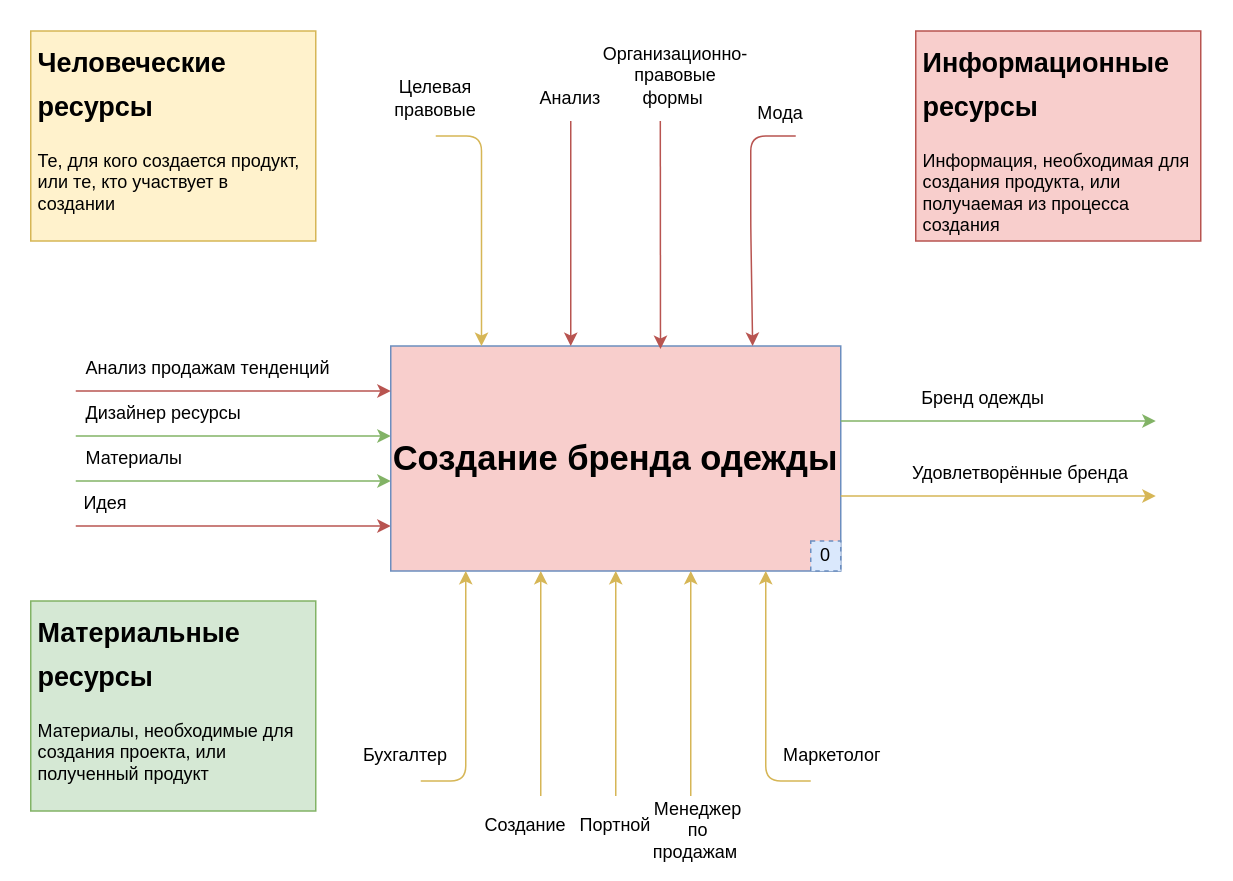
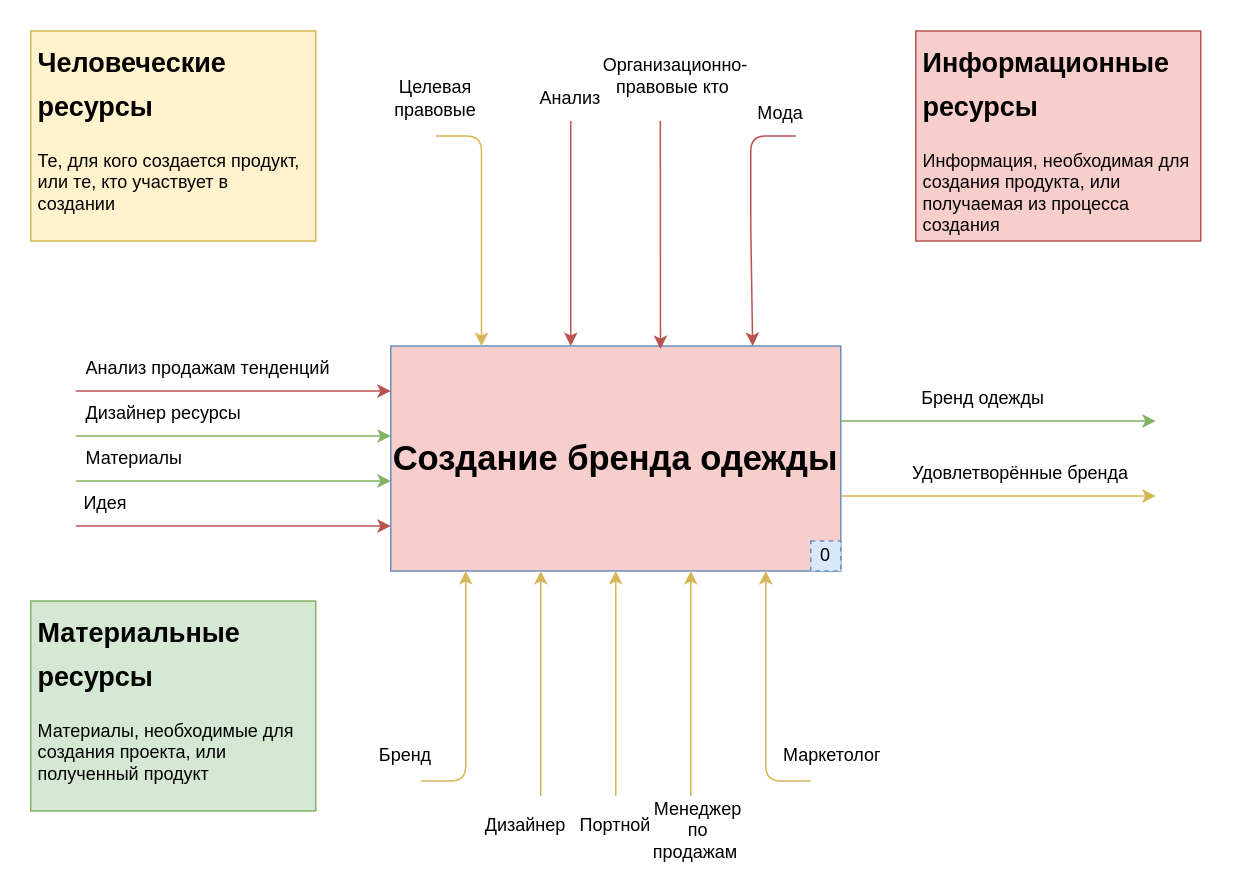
  <mxCell id="0" />
  <mxCell id="1" parent="0" />
  <mxCell id="2" value="" style="endArrow=classic;html=1;rounded=0;fillColor=#f8cecc;strokeColor=#b85450;" parent="1" edge="1"><mxGeometry width="50" height="50" relative="1" as="geometry"><mxPoint x="50" y="350" as="sourcePoint" /><mxPoint x="260" y="350" as="targetPoint" /></mxGeometry></mxCell>
  <mxCell id="3" value="Идея" style="text;html=1;strokeColor=none;fillColor=none;align=center;verticalAlign=middle;whiteSpace=wrap;rounded=0;" parent="1" vertex="1"><mxGeometry x="40" y="320" width="60" height="30" as="geometry" /></mxCell>
  <mxCell id="4" value="" style="endArrow=classic;html=1;rounded=0;fillColor=#d5e8d4;strokeColor=#82b366;" parent="1" edge="1"><mxGeometry width="50" height="50" relative="1" as="geometry"><mxPoint x="50" y="320" as="sourcePoint" /><mxPoint x="260" y="320" as="targetPoint" /></mxGeometry></mxCell>
  <mxCell id="5" value="Материалы" style="text;html=1;strokeColor=none;fillColor=none;align=left;verticalAlign=middle;whiteSpace=wrap;rounded=0;" parent="1" vertex="1"><mxGeometry x="55" y="290" width="70" height="30" as="geometry" /></mxCell>
  <mxCell id="6" value="" style="endArrow=classic;html=1;rounded=0;fillColor=#d5e8d4;strokeColor=#82b366;" parent="1" edge="1"><mxGeometry width="50" height="50" relative="1" as="geometry"><mxPoint x="50" y="290" as="sourcePoint" /><mxPoint x="260" y="290" as="targetPoint" /></mxGeometry></mxCell>
  <mxCell id="7" value="Дизайнер ресурсы" style="text;html=1;align=left;verticalAlign=middle;whiteSpace=wrap;rounded=0;" parent="1" vertex="1"><mxGeometry x="55" y="260" width="130" height="30" as="geometry" /></mxCell>
  <mxCell id="8" value="&lt;b&gt;&lt;font style=&quot;font-size: 23px;&quot;&gt;Создание бренда одежды&lt;/font&gt;&lt;/b&gt;" style="rounded=0;whiteSpace=wrap;html=1;fillColor=#f8cecc;strokeColor=#6c8ebf;" parent="1" vertex="1"><mxGeometry x="260" y="230" width="300" height="150" as="geometry" /></mxCell>
  <mxCell id="9" value="" style="endArrow=classic;html=1;rounded=0;fillColor=#d5e8d4;strokeColor=#82b366;" parent="1" edge="1"><mxGeometry width="50" height="50" relative="1" as="geometry"><mxPoint x="560" y="280" as="sourcePoint" /><mxPoint x="770" y="280" as="targetPoint" /></mxGeometry></mxCell>
  <mxCell id="10" value="Бренд одежды" style="text;html=1;strokeColor=none;fillColor=none;align=center;verticalAlign=middle;whiteSpace=wrap;rounded=0;" parent="1" vertex="1"><mxGeometry x="610" y="250" width="90" height="30" as="geometry" /></mxCell>
  <mxCell id="11" value="" style="endArrow=classic;html=1;rounded=0;fillColor=#f8cecc;strokeColor=#b85450;" parent="1" edge="1"><mxGeometry width="50" height="50" relative="1" as="geometry"><mxPoint x="50" y="260" as="sourcePoint" /><mxPoint x="260" y="260" as="targetPoint" /></mxGeometry></mxCell>
  <mxCell id="12" value="Анализ продажам тенденций" style="text;html=1;strokeColor=none;fillColor=none;align=left;verticalAlign=middle;whiteSpace=wrap;rounded=0;" parent="1" vertex="1"><mxGeometry x="55" y="230" width="185" height="30" as="geometry" /></mxCell>
  <mxCell id="13" value="" style="endArrow=classic;html=1;rounded=0;fillColor=#fff2cc;strokeColor=#d6b656;" parent="1" edge="1"><mxGeometry width="50" height="50" relative="1" as="geometry"><mxPoint x="560" y="330" as="sourcePoint" /><mxPoint x="770" y="330" as="targetPoint" /></mxGeometry></mxCell>
  <mxCell id="14" value="Удовлетворённые бренда" style="text;html=1;strokeColor=none;fillColor=none;align=center;verticalAlign=middle;whiteSpace=wrap;rounded=0;" parent="1" vertex="1"><mxGeometry x="600" y="300" width="160" height="30" as="geometry" /></mxCell>
  <mxCell id="15" value="" style="endArrow=classic;html=1;rounded=0;fillColor=#f8cecc;strokeColor=#b85450;" parent="1" edge="1"><mxGeometry width="50" height="50" relative="1" as="geometry"><mxPoint x="380" y="80" as="sourcePoint" /><mxPoint x="380" y="230" as="targetPoint" /></mxGeometry></mxCell>
  <mxCell id="16" value="" style="endArrow=classic;html=1;rounded=0;entryX=0.315;entryY=-0.004;entryDx=0;entryDy=0;entryPerimeter=0;fillColor=#fff2cc;strokeColor=#d6b656;" parent="1" edge="1"><mxGeometry width="50" height="50" relative="1" as="geometry"><mxPoint x="360" y="530" as="sourcePoint" /><mxPoint x="360" y="380" as="targetPoint" /></mxGeometry></mxCell>
- <mxCell id="17" value="Создание" style="text;html=1;strokeColor=none;fillColor=none;align=center;verticalAlign=middle;whiteSpace=wrap;rounded=0;" parent="1" vertex="1"><mxGeometry x="330" y="540" width="40" height="20" as="geometry" /></mxCell>
+ <mxCell id="17" value="Дизайнер" style="text;html=1;strokeColor=none;fillColor=none;align=center;verticalAlign=middle;whiteSpace=wrap;rounded=0;" parent="1" vertex="1"><mxGeometry x="330" y="540" width="40" height="20" as="geometry" /></mxCell>
  <mxCell id="18" value="" style="endArrow=classic;html=1;rounded=0;fillColor=#fff2cc;strokeColor=#d6b656;" parent="1" edge="1"><mxGeometry width="50" height="50" relative="1" as="geometry"><mxPoint x="410" y="530" as="sourcePoint" /><mxPoint x="410" y="380" as="targetPoint" /><Array as="points"><mxPoint x="410" y="400" /></Array></mxGeometry></mxCell>
  <mxCell id="19" value="Портной" style="text;html=1;strokeColor=none;fillColor=none;align=center;verticalAlign=middle;whiteSpace=wrap;rounded=0;" parent="1" vertex="1"><mxGeometry x="380" y="535" width="60" height="30" as="geometry" /></mxCell>
  <mxCell id="20" value="" style="endArrow=classic;html=1;rounded=0;fillColor=#fff2cc;strokeColor=#d6b656;" parent="1" edge="1"><mxGeometry width="50" height="50" relative="1" as="geometry"><mxPoint x="460" y="530" as="sourcePoint" /><mxPoint x="460" y="380" as="targetPoint" /><Array as="points"><mxPoint x="460" y="450" /></Array></mxGeometry></mxCell>
  <mxCell id="21" value="Менеджер по продажам&amp;nbsp;" style="text;html=1;strokeColor=none;fillColor=none;align=center;verticalAlign=middle;whiteSpace=wrap;rounded=0;" parent="1" vertex="1"><mxGeometry x="440" y="540" width="50" height="25" as="geometry" /></mxCell>
  <mxCell id="22" value="" style="endArrow=classic;html=1;rounded=1;curved=0;fillColor=#fff2cc;strokeColor=#d6b656;" parent="1" edge="1"><mxGeometry width="50" height="50" relative="1" as="geometry"><mxPoint x="540" y="520" as="sourcePoint" /><mxPoint x="510" y="380" as="targetPoint" /><Array as="points"><mxPoint x="510" y="520" /></Array></mxGeometry></mxCell>
  <mxCell id="23" value="Маркетолог" style="text;html=1;strokeColor=none;fillColor=none;align=left;verticalAlign=middle;whiteSpace=wrap;rounded=0;" parent="1" vertex="1"><mxGeometry x="520" y="490" width="50" height="25" as="geometry" /></mxCell>
  <mxCell id="24" value="" style="endArrow=classic;html=1;rounded=1;curved=0;fillColor=#fff2cc;strokeColor=#d6b656;" parent="1" edge="1"><mxGeometry width="50" height="50" relative="1" as="geometry"><mxPoint x="280" y="520" as="sourcePoint" /><mxPoint x="310" y="380" as="targetPoint" /><Array as="points"><mxPoint x="310" y="520" /></Array></mxGeometry></mxCell>
- <mxCell id="25" value="Бухгалтер" style="text;html=1;strokeColor=none;fillColor=none;align=center;verticalAlign=middle;whiteSpace=wrap;rounded=0;" parent="1" vertex="1"><mxGeometry x="240" y="492.5" width="60" height="20" as="geometry" /></mxCell>
+ <mxCell id="25" value="Бренд" style="text;html=1;strokeColor=none;fillColor=none;align=center;verticalAlign=middle;whiteSpace=wrap;rounded=0;" parent="1" vertex="1"><mxGeometry x="240" y="492.5" width="60" height="20" as="geometry" /></mxCell>
  <mxCell id="26" value="Анализ" style="text;html=1;strokeColor=none;fillColor=none;align=center;verticalAlign=middle;whiteSpace=wrap;rounded=0;" parent="1" vertex="1"><mxGeometry x="350" y="50" width="60" height="30" as="geometry" /></mxCell>
  <mxCell id="27" value="" style="endArrow=classic;html=1;rounded=0;entryX=0.452;entryY=0.012;entryDx=0;entryDy=0;entryPerimeter=0;fillColor=#f8cecc;strokeColor=#b85450;" parent="1" edge="1"><mxGeometry width="50" height="50" relative="1" as="geometry"><mxPoint x="439.71" y="80" as="sourcePoint" /><mxPoint x="439.83" y="232" as="targetPoint" /></mxGeometry></mxCell>
- <mxCell id="28" value="Организационно- правовые формы&amp;nbsp;" style="text;html=1;strokeColor=none;fillColor=none;align=center;verticalAlign=middle;whiteSpace=wrap;rounded=0;" parent="1" vertex="1"><mxGeometry x="400" y="30" width="100" height="40" as="geometry" /></mxCell>
+ <mxCell id="28" value="Организационно- правовые кто&amp;nbsp;" style="text;html=1;strokeColor=none;fillColor=none;align=center;verticalAlign=middle;whiteSpace=wrap;rounded=0;" parent="1" vertex="1"><mxGeometry x="400" y="30" width="100" height="40" as="geometry" /></mxCell>
  <mxCell id="29" value="" style="endArrow=classic;html=1;rounded=1;curved=0;fillColor=#fff2cc;strokeColor=#d6b656;" parent="1" edge="1"><mxGeometry width="50" height="50" relative="1" as="geometry"><mxPoint x="290" y="90" as="sourcePoint" /><mxPoint x="320.5" y="230" as="targetPoint" /><Array as="points"><mxPoint x="320.5" y="90" /></Array></mxGeometry></mxCell>
  <mxCell id="30" value="Целевая правовые" style="text;html=1;strokeColor=none;fillColor=none;align=center;verticalAlign=middle;whiteSpace=wrap;rounded=0;" parent="1" vertex="1"><mxGeometry x="260" y="50" width="60" height="30" as="geometry" /></mxCell>
  <mxCell id="31" value="" style="endArrow=classic;html=1;rounded=1;entryX=0.868;entryY=-0.007;entryDx=0;entryDy=0;entryPerimeter=0;curved=0;fillColor=#f8cecc;strokeColor=#b85450;" parent="1" edge="1"><mxGeometry width="50" height="50" relative="1" as="geometry"><mxPoint x="530" y="90" as="sourcePoint" /><mxPoint x="501.26" y="230" as="targetPoint" /><Array as="points"><mxPoint x="500" y="90" /><mxPoint x="500" y="150" /></Array></mxGeometry></mxCell>
  <mxCell id="32" value="Мода" style="text;html=1;strokeColor=none;fillColor=none;align=center;verticalAlign=middle;whiteSpace=wrap;rounded=0;" parent="1" vertex="1"><mxGeometry x="490" y="60" width="60" height="30" as="geometry" /></mxCell>
  <mxCell id="33" value="&lt;h1&gt;&lt;font style=&quot;font-size: 18px;&quot;&gt;Человеческие ресурсы&lt;/font&gt;&lt;/h1&gt;&lt;div&gt;Те, для кого создается продукт, или те, кто участвует в создании&lt;/div&gt;" style="text;html=1;spacing=5;spacingTop=-20;whiteSpace=wrap;overflow=hidden;rounded=0;fillColor=#fff2cc;strokeColor=#d6b656;" vertex="1" parent="1"><mxGeometry x="20" y="20" width="190" height="140" as="geometry" /></mxCell>
  <mxCell id="34" value="&lt;h1&gt;&lt;font style=&quot;font-size: 18px;&quot;&gt;Информационные ресурсы&lt;/font&gt;&lt;/h1&gt;&lt;div&gt;Информация, необходимая для создания продукта, или получаемая из процесса создания&lt;/div&gt;" style="text;html=1;spacing=5;spacingTop=-20;whiteSpace=wrap;overflow=hidden;rounded=0;fillColor=#f8cecc;strokeColor=#b85450;" vertex="1" parent="1"><mxGeometry x="610" y="20" width="190" height="140" as="geometry" /></mxCell>
  <mxCell id="35" value="&lt;h1&gt;&lt;font style=&quot;font-size: 18px;&quot;&gt;Материальные ресурсы&lt;/font&gt;&lt;/h1&gt;&lt;div&gt;Материалы, необходимые для создания проекта, или полученный продукт&lt;/div&gt;" style="text;html=1;spacing=5;spacingTop=-20;whiteSpace=wrap;overflow=hidden;rounded=0;fillColor=#d5e8d4;strokeColor=#82b366;" vertex="1" parent="1"><mxGeometry x="20" y="400" width="190" height="140" as="geometry" /></mxCell>
  <mxCell id="36" value="0" style="whiteSpace=wrap;html=1;aspect=fixed;fillColor=#dae8fc;strokeColor=#6c8ebf;dashed=1;" vertex="1" parent="1"><mxGeometry x="540" y="360" width="20" height="20" as="geometry" /></mxCell>
